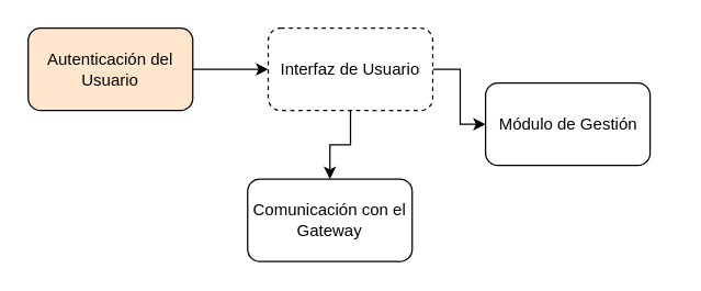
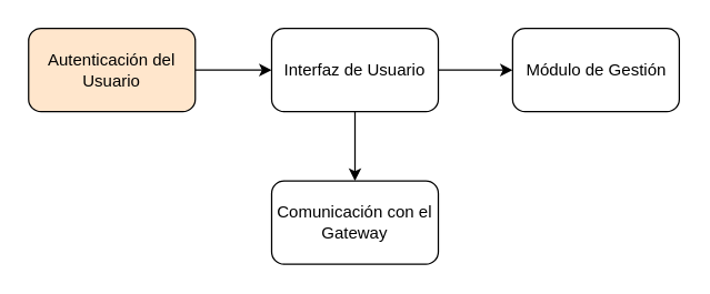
  <mxCell id="0" />
  <mxCell id="1" parent="0" />
  <mxCell id="2" style="edgeStyle=orthogonalEdgeStyle;rounded=0;orthogonalLoop=1;jettySize=auto;html=1;exitX=1;exitY=0.5;exitDx=0;exitDy=0;entryX=0;entryY=0.5;entryDx=0;entryDy=0;" edge="1" parent="1" source="4" target="5"><mxGeometry relative="1" as="geometry" /></mxCell>
  <mxCell id="3" style="edgeStyle=orthogonalEdgeStyle;rounded=0;orthogonalLoop=1;jettySize=auto;html=1;exitX=0.5;exitY=1;exitDx=0;exitDy=0;entryX=0.5;entryY=0;entryDx=0;entryDy=0;" edge="1" parent="1" source="4" target="8"><mxGeometry relative="1" as="geometry" /></mxCell>
- <mxCell id="4" value="Interfaz de Usuario" style="rounded=1;whiteSpace=wrap;html=1;dashed=1;" parent="1" vertex="1"><mxGeometry x="195" y="20" width="120" height="60" as="geometry" /></mxCell>
- <mxCell id="5" value="Módulo de Gestión" style="rounded=1;whiteSpace=wrap;html=1;" parent="1" vertex="1"><mxGeometry x="353.5" y="60" width="120" height="60" as="geometry" /></mxCell>
+ <mxCell id="4" value="Interfaz de Usuario" style="rounded=1;whiteSpace=wrap;html=1;" parent="1" vertex="1"><mxGeometry x="195" y="20" width="120" height="60" as="geometry" /></mxCell>
+ <mxCell id="5" value="Módulo de Gestión" style="rounded=1;whiteSpace=wrap;html=1;" parent="1" vertex="1"><mxGeometry x="368.5" y="20" width="120" height="60" as="geometry" /></mxCell>
  <mxCell id="6" style="edgeStyle=orthogonalEdgeStyle;rounded=0;orthogonalLoop=1;jettySize=auto;html=1;exitX=1;exitY=0.5;exitDx=0;exitDy=0;entryX=0;entryY=0.5;entryDx=0;entryDy=0;" edge="1" parent="1" source="7" target="4"><mxGeometry relative="1" as="geometry" /></mxCell>
  <mxCell id="7" value="Autenticación del Usuario" style="rounded=1;whiteSpace=wrap;html=1;fillColor=#ffe6cc;" parent="1" vertex="1"><mxGeometry x="20" y="20" width="120" height="60" as="geometry" /></mxCell>
- <mxCell id="8" value="Comunicación con el Gateway" style="rounded=1;whiteSpace=wrap;html=1;" vertex="1" parent="1"><mxGeometry x="180" y="130" width="120" height="60" as="geometry" /></mxCell>
+ <mxCell id="8" value="Comunicación con el Gateway" style="rounded=1;whiteSpace=wrap;html=1;" vertex="1" parent="1"><mxGeometry x="195" y="130" width="120" height="60" as="geometry" /></mxCell>
